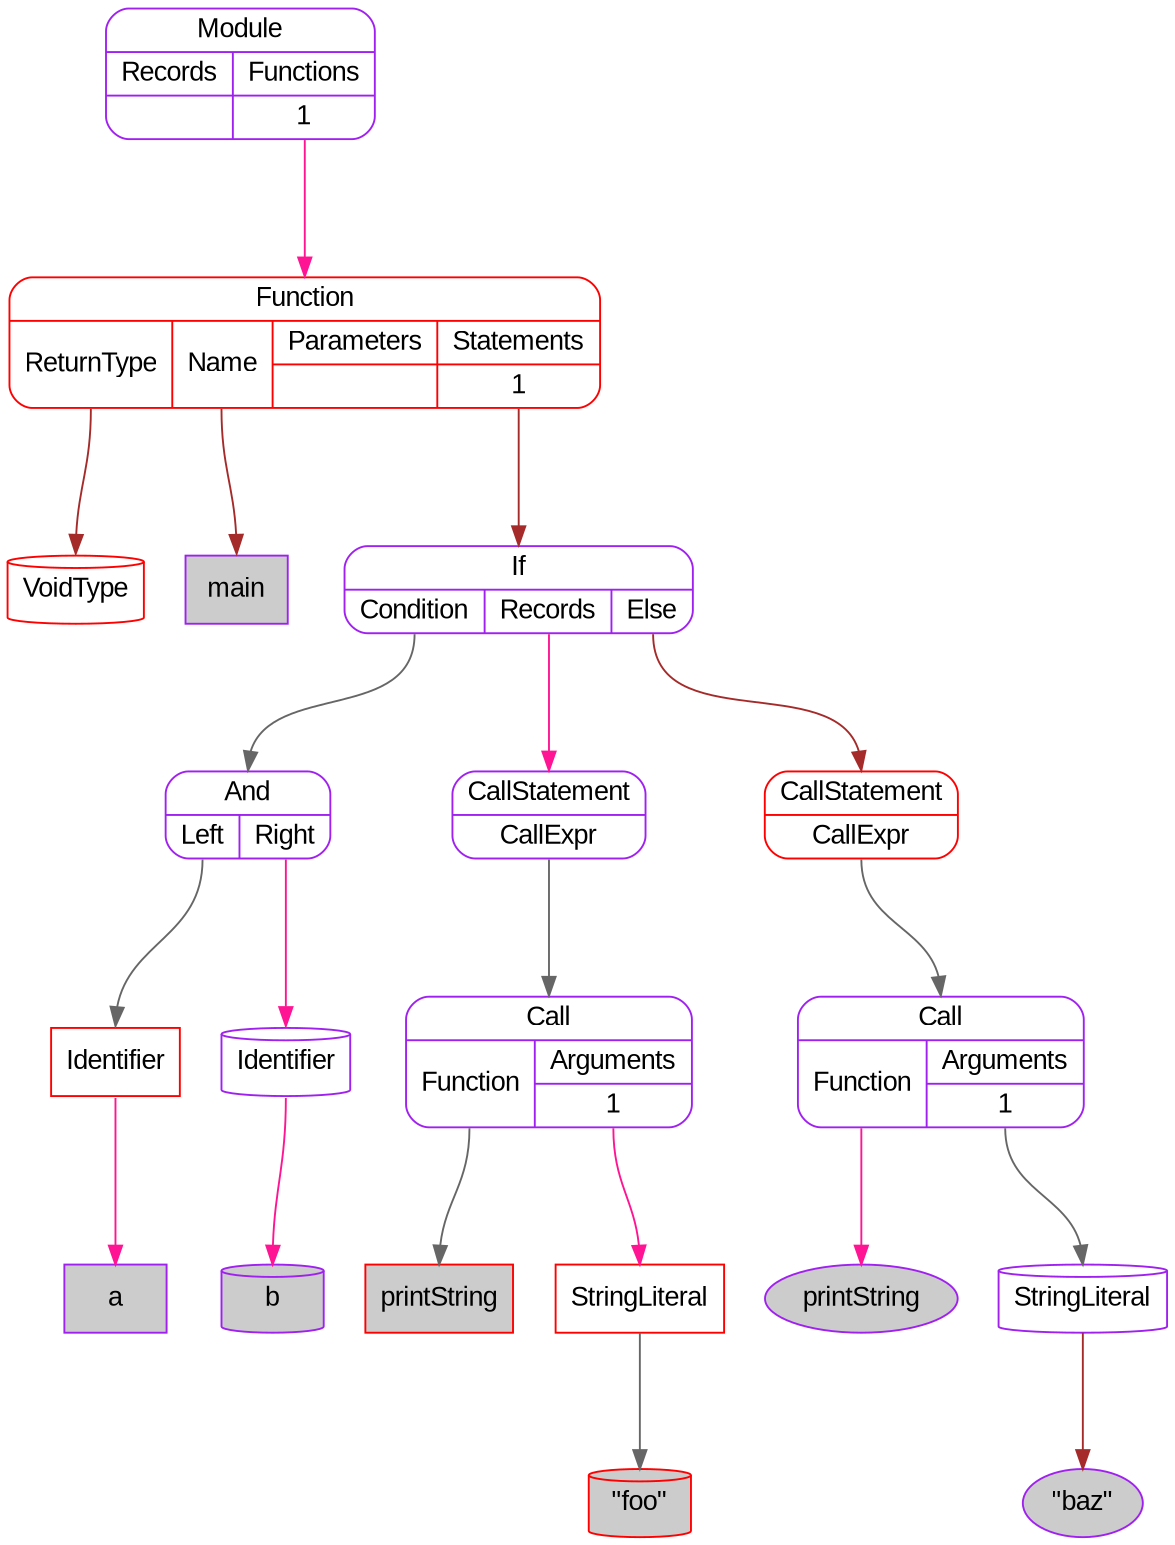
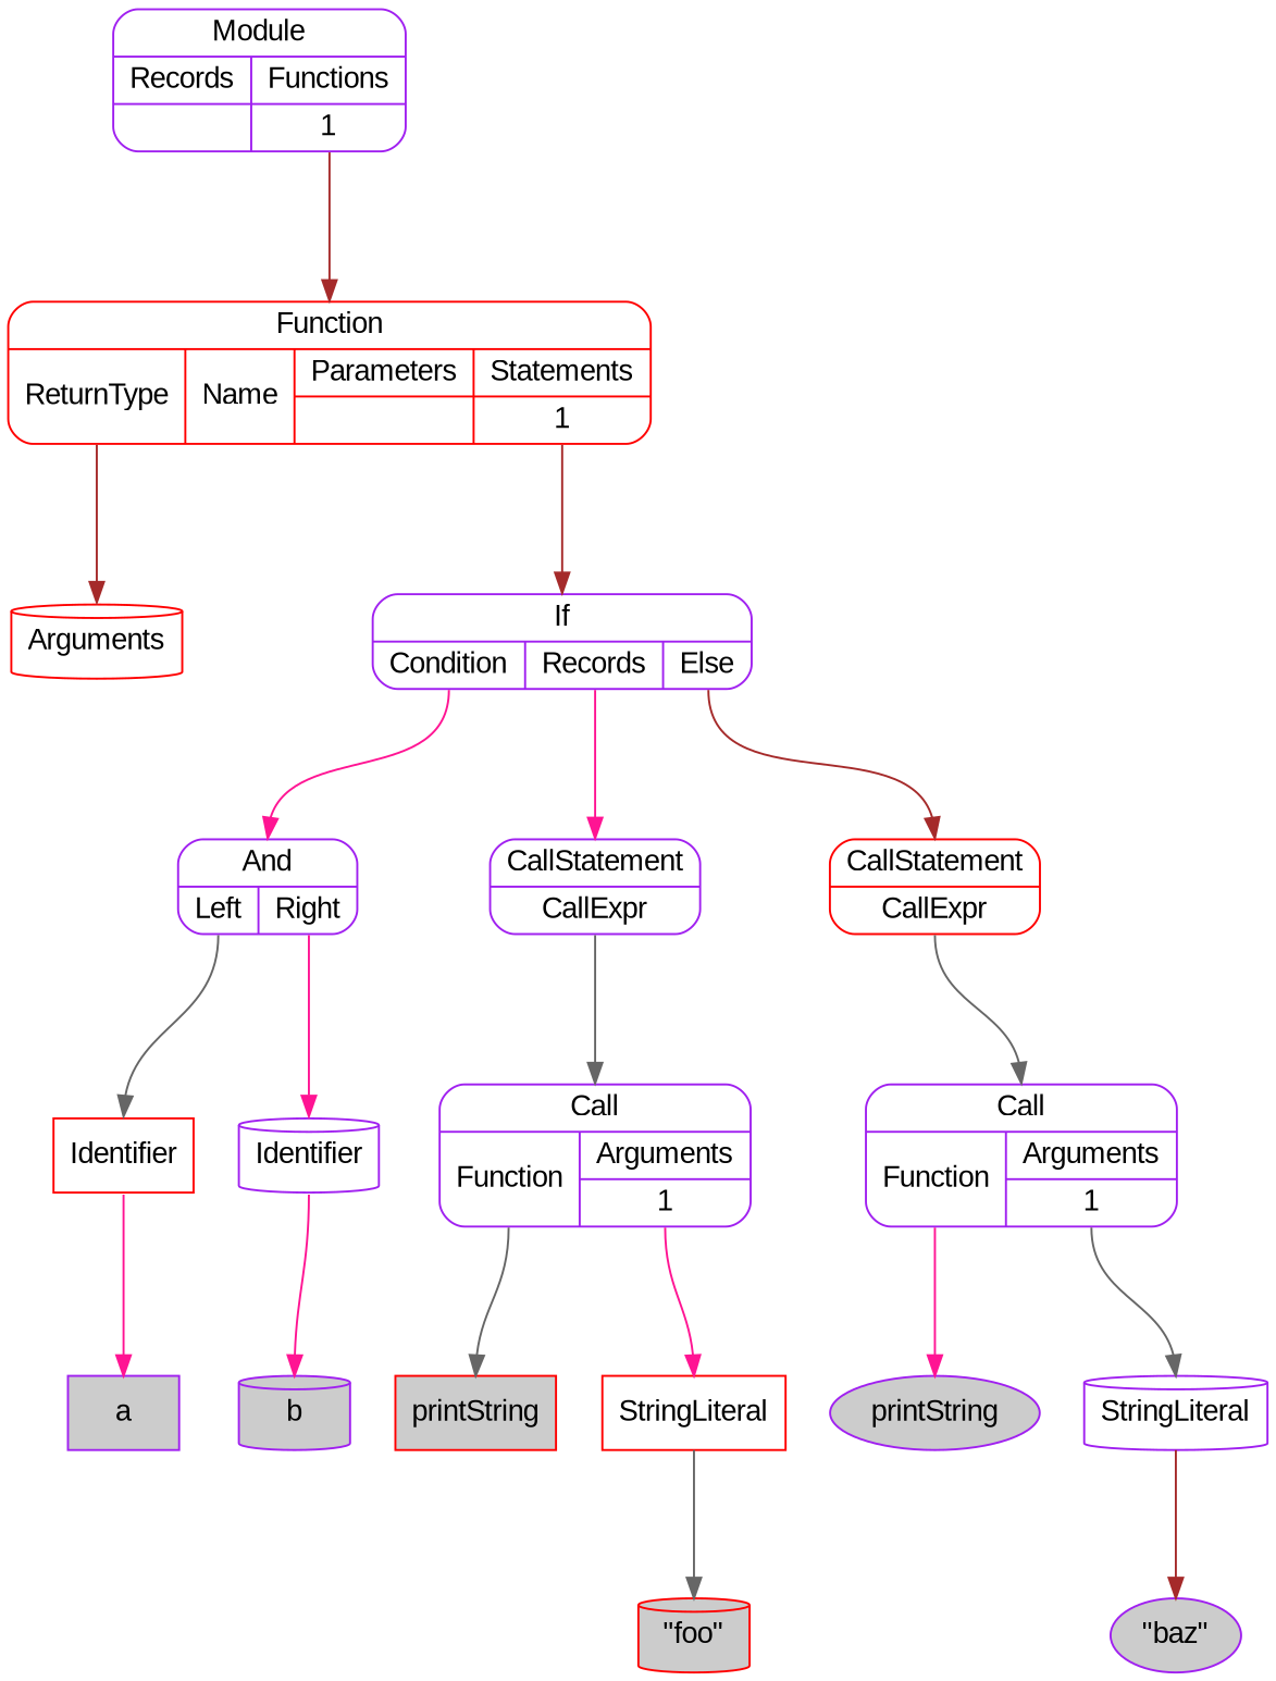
  digraph {
    fontname="Liberation Sans"
    nodesep=0.3
    ordering=out
    ranksep=1
    node [color=purple fillcolor=white fontname="Liberation Sans" shape=Mrecord style=filled]
    edge [color=gray40 fontname="Liberation Sans" headport=n tailport="p0:s"]
-   n1 [color=red label=VoidType shape=cylinder]
-   n2 [fillcolor="#cccccc" label=main shape=box]
+   n1 [color=red label=Arguments shape=cylinder]
    n3 [fillcolor="#cccccc" label=a shape=box]
    n4 [color=red label=Identifier shape=box]
    n5 [fillcolor="#cccccc" label=b shape=cylinder]
    n6 [label=Identifier shape=cylinder]
    n7 [label="{And|{<p0>Left|<p1>Right}}"]
    n8 [color=red fillcolor="#cccccc" label=printString shape=box]
    n9 [color=red fillcolor="#cccccc" label="\"foo\"" shape=cylinder]
    n10 [color=red label=StringLiteral shape=box]
    n11 [label="{Call|{<p0>Function|{Arguments|{<p1_0>1}}}}"]
    n12 [label="{CallStatement|{<p0>CallExpr}}"]
    n13 [fillcolor="#cccccc" label=printString shape=ellipse]
    n14 [fillcolor="#cccccc" label="\"baz\"" shape=ellipse]
    n15 [label=StringLiteral shape=cylinder]
    n16 [label="{Call|{<p0>Function|{Arguments|{<p1_0>1}}}}"]
    n17 [color=red label="{CallStatement|{<p0>CallExpr}}"]
    n18 [label="{If|{<p0>Condition|<p1>Records|<p2>Else}}"]
    n19 [color=red label="{Function|{<p0>ReturnType|<p1>Name|{Parameters|{}}|{Statements|{<p3_0>1}}}}"]
    n20 [label="{Module|{{Records|{}}|{Functions|{<p1_0>1}}}}"]
    n4 -> n3 [color=deeppink tailport=s]
    n6 -> n5 [color=deeppink tailport=s]
    n7 -> n4
    n7 -> n6 [color=deeppink tailport="p1:s"]
    n10 -> n9 [tailport=s]
    n11 -> n8
    n11 -> n10 [color=deeppink tailport="p1_0:s"]
    n12 -> n11
    n15 -> n14 [color=brown tailport=s]
    n16 -> n13 [color=deeppink]
    n16 -> n15 [tailport="p1_0:s"]
    n17 -> n16
-   n18 -> n7
+   n18 -> n7 [color=deeppink]
    n18 -> n12 [color=deeppink tailport="p1:s"]
    n18 -> n17 [color=brown tailport="p2:s"]
    n19 -> n1 [color=brown]
-   n19 -> n2 [color=brown tailport="p1:s"]
    n19 -> n18 [color=brown tailport="p3_0:s"]
-   n20 -> n19 [color=deeppink tailport="p1_0:s"]
+   n20 -> n19 [color=brown tailport="p1_0:s"]
  }
